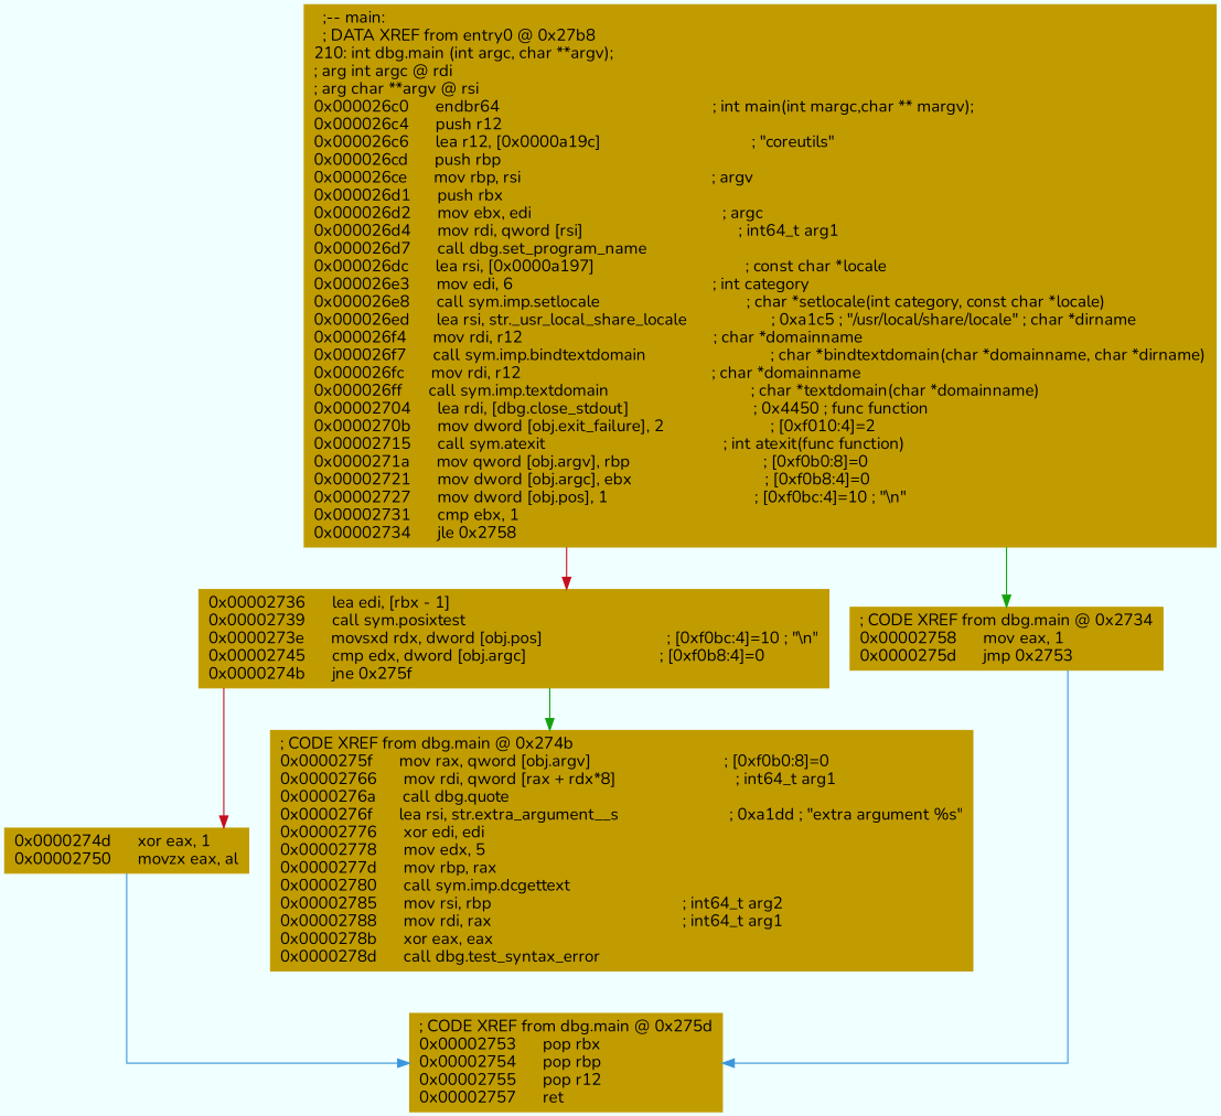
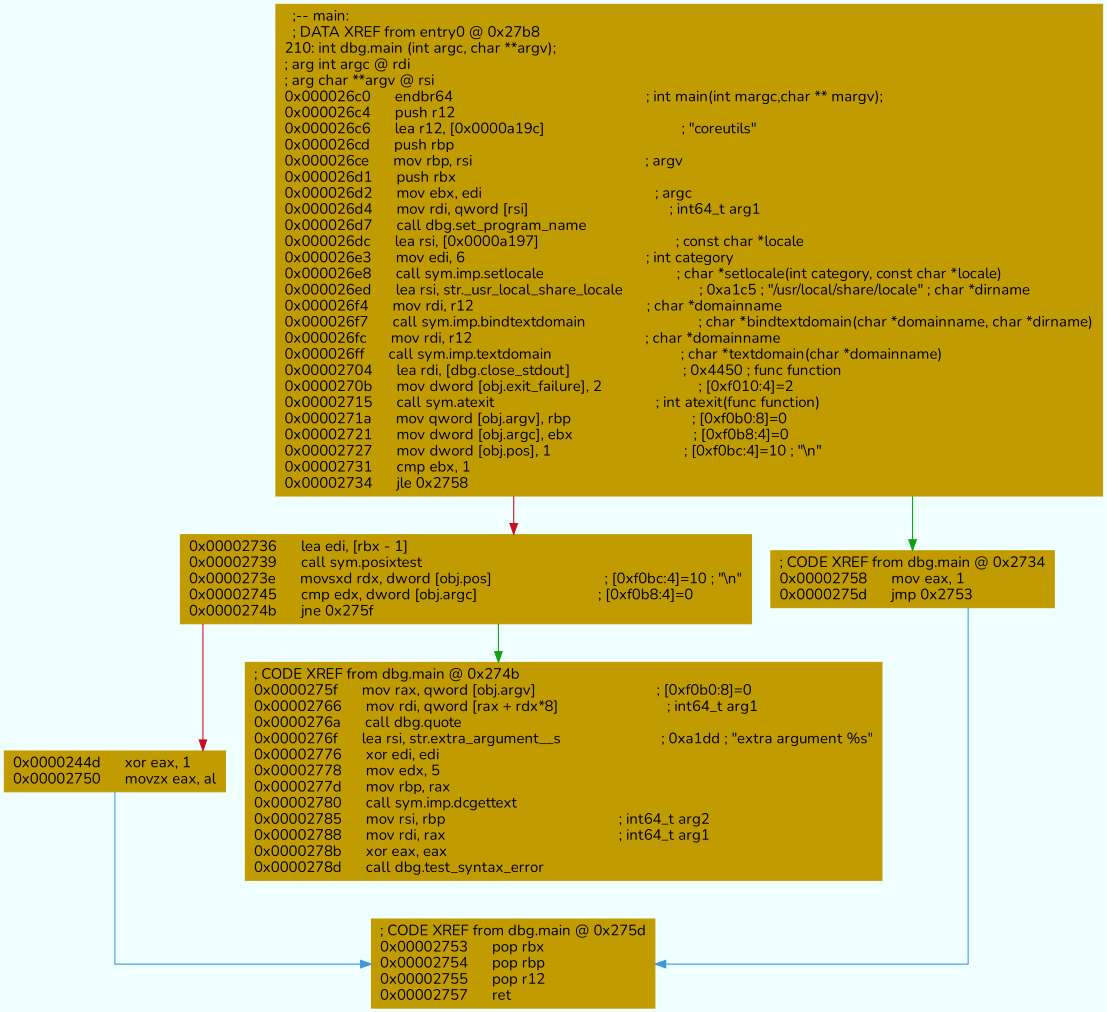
  digraph {
    bgcolor=azure
    fontname=Nunito
    fontsize=8
    splines=ortho
    node [color="#c19c00" fillcolor="#c19c00" fontname=Nunito shape=box style=filled]
    edge [arrowhead=normal color="#c50f1f" fontname=Nunito]
    n1 [label="  ;-- main:\l  ; DATA XREF from entry0 @ 0x27b8\l210: int dbg.main (int argc, char **argv);\l; arg int argc @ rdi\l; arg char **argv @ rsi\l0x000026c0      endbr64                                                ; int main(int margc,char ** margv);\l0x000026c4      push r12\l0x000026c6      lea r12, [0x0000a19c]                                  ; \"coreutils\"\l0x000026cd      push rbp\l0x000026ce      mov rbp, rsi                                           ; argv\l0x000026d1      push rbx\l0x000026d2      mov ebx, edi                                           ; argc\l0x000026d4      mov rdi, qword [rsi]                                   ; int64_t arg1\l0x000026d7      call dbg.set_program_name\l0x000026dc      lea rsi, [0x0000a197]                                  ; const char *locale\l0x000026e3      mov edi, 6                                             ; int category\l0x000026e8      call sym.imp.setlocale                                 ; char *setlocale(int category, const char *locale)\l0x000026ed      lea rsi, str._usr_local_share_locale                   ; 0xa1c5 ; \"/usr/local/share/locale\" ; char *dirname\l0x000026f4      mov rdi, r12                                           ; char *domainname\l0x000026f7      call sym.imp.bindtextdomain                            ; char *bindtextdomain(char *domainname, char *dirname)\l0x000026fc      mov rdi, r12                                           ; char *domainname\l0x000026ff      call sym.imp.textdomain                                ; char *textdomain(char *domainname)\l0x00002704      lea rdi, [dbg.close_stdout]                            ; 0x4450 ; func function\l0x0000270b      mov dword [obj.exit_failure], 2                        ; [0xf010:4]=2\l0x00002715      call sym.atexit                                        ; int atexit(func function)\l0x0000271a      mov qword [obj.argv], rbp                              ; [0xf0b0:8]=0\l0x00002721      mov dword [obj.argc], ebx                              ; [0xf0b8:4]=0\l0x00002727      mov dword [obj.pos], 1                                 ; [0xf0bc:4]=10 ; \"\\n\"\l0x00002731      cmp ebx, 1\l0x00002734      jle 0x2758\l"]
    n2 [label="0x00002736      lea edi, [rbx - 1]\l0x00002739      call sym.posixtest\l0x0000273e      movsxd rdx, dword [obj.pos]                            ; [0xf0bc:4]=10 ; \"\\n\"\l0x00002745      cmp edx, dword [obj.argc]                              ; [0xf0b8:4]=0\l0x0000274b      jne 0x275f\l"]
    n3 [label="; CODE XREF from dbg.main @ 0x2734\l0x00002758      mov eax, 1\l0x0000275d      jmp 0x2753\l"]
-   n4 [label="0x0000274d      xor eax, 1\l0x00002750      movzx eax, al\l"]
+   n4 [label="0x0000244d      xor eax, 1\l0x00002750      movzx eax, al\l"]
    n5 [label="; CODE XREF from dbg.main @ 0x274b\l0x0000275f      mov rax, qword [obj.argv]                              ; [0xf0b0:8]=0\l0x00002766      mov rdi, qword [rax + rdx*8]                           ; int64_t arg1\l0x0000276a      call dbg.quote\l0x0000276f      lea rsi, str.extra_argument__s                         ; 0xa1dd ; \"extra argument %s\"\l0x00002776      xor edi, edi\l0x00002778      mov edx, 5\l0x0000277d      mov rbp, rax\l0x00002780      call sym.imp.dcgettext\l0x00002785      mov rsi, rbp                                           ; int64_t arg2\l0x00002788      mov rdi, rax                                           ; int64_t arg1\l0x0000278b      xor eax, eax\l0x0000278d      call dbg.test_syntax_error\l"]
    n6 [label="; CODE XREF from dbg.main @ 0x275d\l0x00002753      pop rbx\l0x00002754      pop rbp\l0x00002755      pop r12\l0x00002757      ret\l"]
    n1 -> n2
    n1 -> n3 [color="#13a10e"]
    n2 -> n4
    n2 -> n5 [color="#13a10e"]
    n3 -> n6 [color="#3a96dd"]
    n4 -> n6 [color="#3a96dd"]
  }
